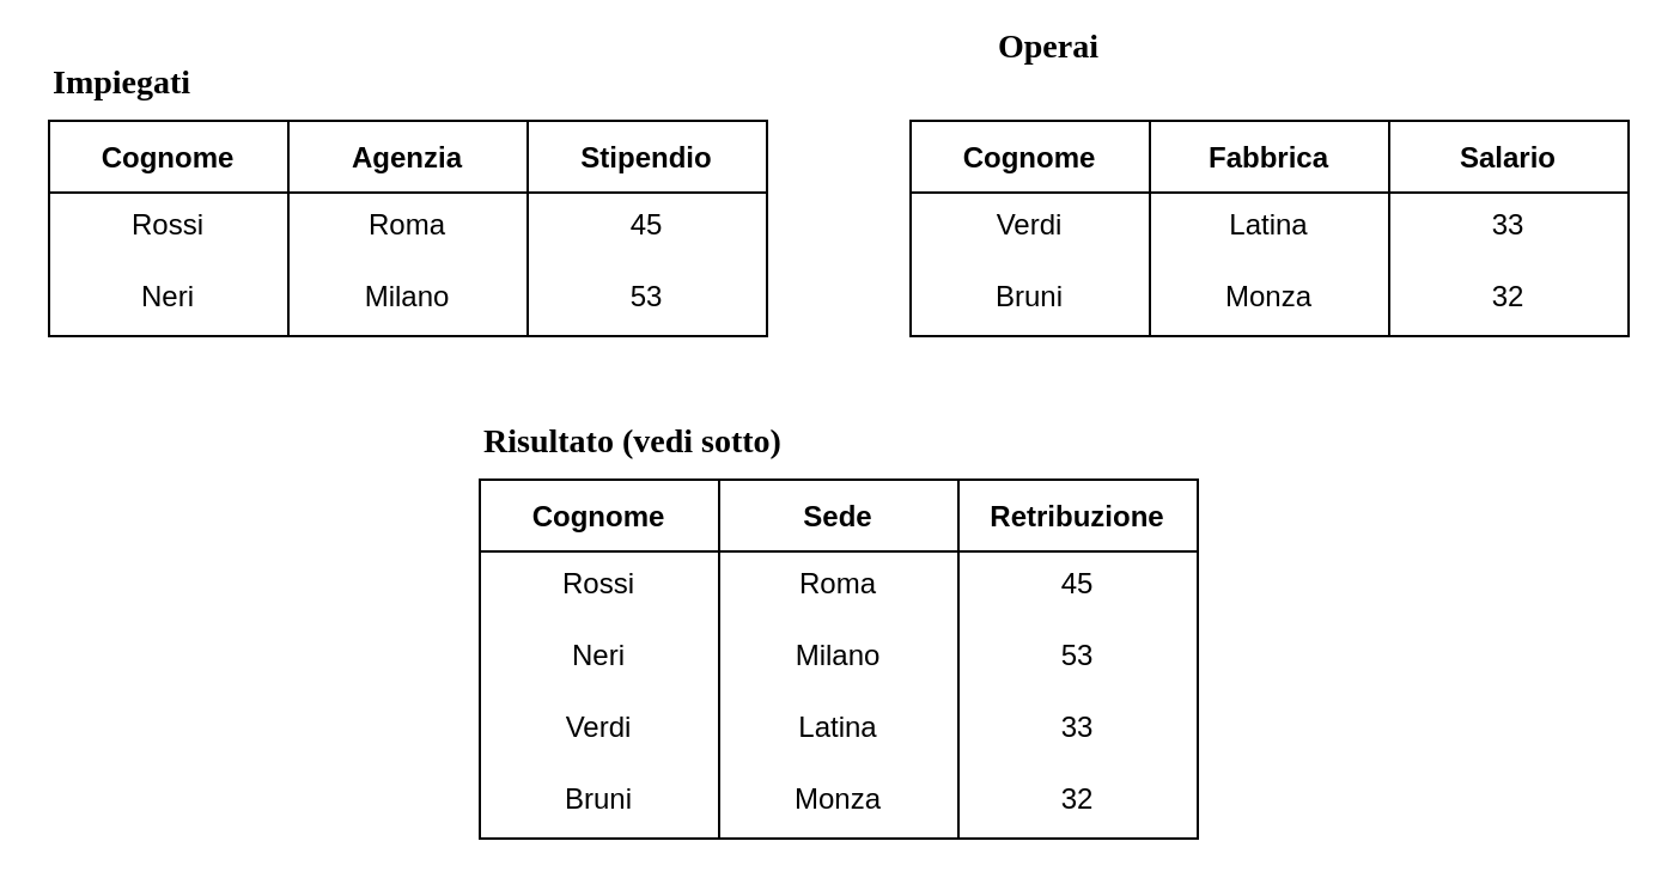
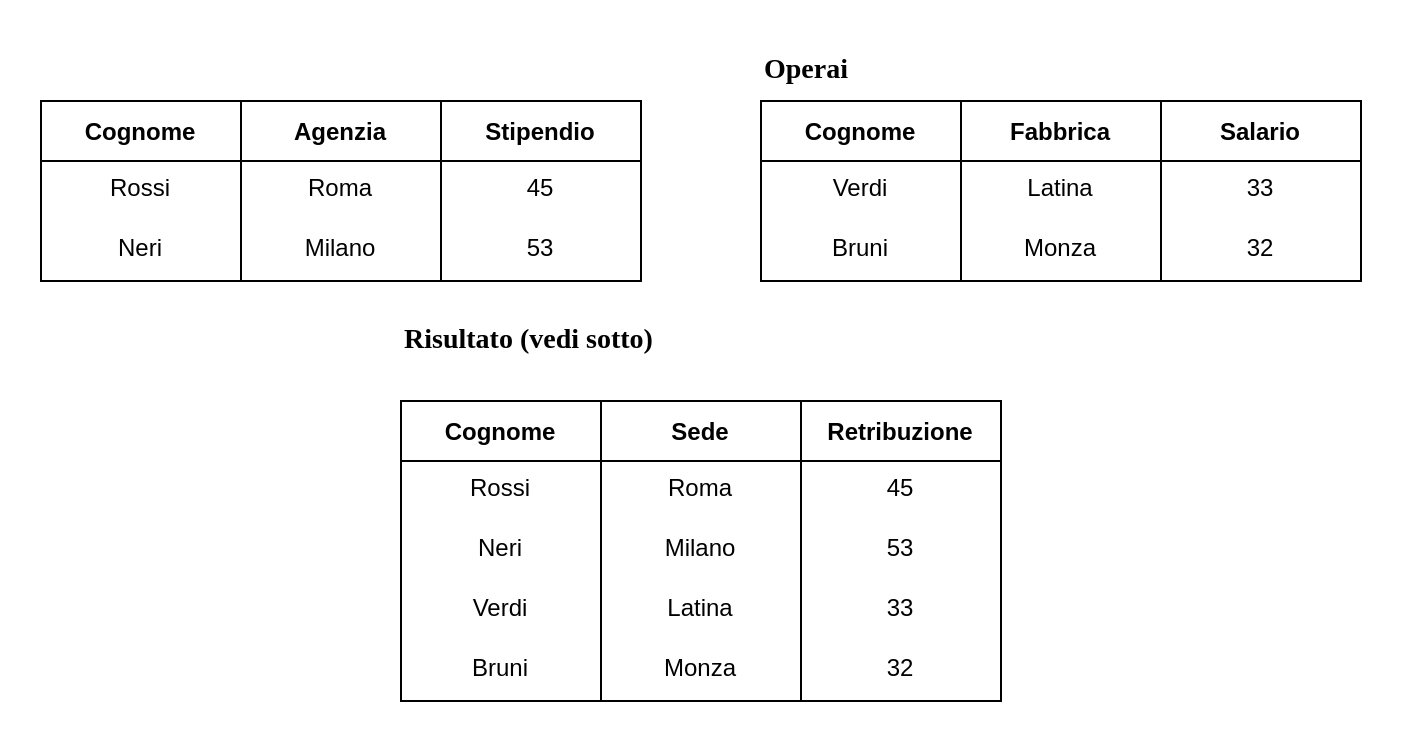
  <mxCell id="0" />
  <mxCell id="1" parent="0" />
  <mxCell id="2" value="Cognome" style="swimlane;startSize=30;" parent="1" vertex="1"><mxGeometry x="20" y="50" width="100" height="90" as="geometry" /></mxCell>
  <mxCell id="3" value="Rossi" style="text;strokeColor=none;fillColor=none;spacingLeft=4;spacingRight=4;overflow=hidden;rotatable=0;points=[[0,0.5],[1,0.5]];portConstraint=eastwest;fontSize=12;align=center;" parent="2" vertex="1"><mxGeometry y="30" width="100" height="30" as="geometry" /></mxCell>
  <mxCell id="4" value="Neri" style="text;strokeColor=none;fillColor=none;spacingLeft=4;spacingRight=4;overflow=hidden;rotatable=0;points=[[0,0.5],[1,0.5]];portConstraint=eastwest;fontSize=12;align=center;" parent="2" vertex="1"><mxGeometry y="60" width="100" height="30" as="geometry" /></mxCell>
  <mxCell id="5" value="Agenzia" style="swimlane;startSize=30;" parent="1" vertex="1"><mxGeometry x="120" y="50" width="100" height="90" as="geometry" /></mxCell>
  <mxCell id="6" value="Roma" style="text;strokeColor=none;fillColor=none;spacingLeft=4;spacingRight=4;overflow=hidden;rotatable=0;points=[[0,0.5],[1,0.5]];portConstraint=eastwest;fontSize=12;align=center;" parent="5" vertex="1"><mxGeometry y="30" width="100" height="30" as="geometry" /></mxCell>
  <mxCell id="7" value="Milano" style="text;strokeColor=none;fillColor=none;spacingLeft=4;spacingRight=4;overflow=hidden;rotatable=0;points=[[0,0.5],[1,0.5]];portConstraint=eastwest;fontSize=12;align=center;" parent="5" vertex="1"><mxGeometry y="60" width="100" height="30" as="geometry" /></mxCell>
  <mxCell id="8" value="Stipendio" style="swimlane;startSize=30;" parent="1" vertex="1"><mxGeometry x="220" y="50" width="100" height="90" as="geometry" /></mxCell>
  <mxCell id="9" value="45" style="text;strokeColor=none;fillColor=none;spacingLeft=4;spacingRight=4;overflow=hidden;rotatable=0;points=[[0,0.5],[1,0.5]];portConstraint=eastwest;fontSize=12;align=center;" parent="8" vertex="1"><mxGeometry y="30" width="100" height="30" as="geometry" /></mxCell>
  <mxCell id="10" value="53" style="text;strokeColor=none;fillColor=none;spacingLeft=4;spacingRight=4;overflow=hidden;rotatable=0;points=[[0,0.5],[1,0.5]];portConstraint=eastwest;fontSize=12;align=center;" parent="8" vertex="1"><mxGeometry y="60" width="100" height="30" as="geometry" /></mxCell>
- <mxCell id="11" value="Impiegati" style="text;html=1;align=left;verticalAlign=middle;resizable=0;points=[];autosize=1;strokeColor=none;fillColor=none;fontStyle=1;fontFamily=Times New Roman;fontSize=14;" parent="1" vertex="1"><mxGeometry x="20" y="20" width="80" height="30" as="geometry" /></mxCell>
  <mxCell id="12" value="Cognome" style="swimlane;startSize=30;" parent="1" vertex="1"><mxGeometry x="380" y="50" width="100" height="90" as="geometry" /></mxCell>
  <mxCell id="13" value="Verdi" style="text;strokeColor=none;fillColor=none;spacingLeft=4;spacingRight=4;overflow=hidden;rotatable=0;points=[[0,0.5],[1,0.5]];portConstraint=eastwest;fontSize=12;align=center;" parent="12" vertex="1"><mxGeometry y="30" width="100" height="30" as="geometry" /></mxCell>
  <mxCell id="14" value="Bruni" style="text;strokeColor=none;fillColor=none;spacingLeft=4;spacingRight=4;overflow=hidden;rotatable=0;points=[[0,0.5],[1,0.5]];portConstraint=eastwest;fontSize=12;align=center;" parent="12" vertex="1"><mxGeometry y="60" width="100" height="30" as="geometry" /></mxCell>
  <mxCell id="15" value="Fabbrica" style="swimlane;startSize=30;" parent="1" vertex="1"><mxGeometry x="480" y="50" width="100" height="90" as="geometry" /></mxCell>
  <mxCell id="16" value="Latina" style="text;strokeColor=none;fillColor=none;spacingLeft=4;spacingRight=4;overflow=hidden;rotatable=0;points=[[0,0.5],[1,0.5]];portConstraint=eastwest;fontSize=12;align=center;" parent="15" vertex="1"><mxGeometry y="30" width="100" height="30" as="geometry" /></mxCell>
  <mxCell id="17" value="Monza" style="text;strokeColor=none;fillColor=none;spacingLeft=4;spacingRight=4;overflow=hidden;rotatable=0;points=[[0,0.5],[1,0.5]];portConstraint=eastwest;fontSize=12;align=center;" parent="15" vertex="1"><mxGeometry y="60" width="100" height="30" as="geometry" /></mxCell>
  <mxCell id="18" value="Salario" style="swimlane;startSize=30;" parent="1" vertex="1"><mxGeometry x="580" y="50" width="100" height="90" as="geometry" /></mxCell>
  <mxCell id="19" value="33" style="text;strokeColor=none;fillColor=none;spacingLeft=4;spacingRight=4;overflow=hidden;rotatable=0;points=[[0,0.5],[1,0.5]];portConstraint=eastwest;fontSize=12;align=center;" parent="18" vertex="1"><mxGeometry y="30" width="100" height="30" as="geometry" /></mxCell>
  <mxCell id="20" value="32" style="text;strokeColor=none;fillColor=none;spacingLeft=4;spacingRight=4;overflow=hidden;rotatable=0;points=[[0,0.5],[1,0.5]];portConstraint=eastwest;fontSize=12;align=center;" parent="18" vertex="1"><mxGeometry y="60" width="100" height="30" as="geometry" /></mxCell>
- <mxCell id="21" value="Operai" style="text;html=1;align=left;verticalAlign=middle;resizable=0;points=[];autosize=1;strokeColor=none;fillColor=none;fontStyle=1;fontFamily=Times New Roman;fontSize=14;" parent="1" vertex="1"><mxGeometry x="415" y="5" width="70" height="30" as="geometry" /></mxCell>
+ <mxCell id="21" value="Operai" style="text;html=1;align=left;verticalAlign=middle;resizable=0;points=[];autosize=1;strokeColor=none;fillColor=none;fontStyle=1;fontFamily=Times New Roman;fontSize=14;" parent="1" vertex="1"><mxGeometry x="380" y="20" width="70" height="30" as="geometry" /></mxCell>
  <mxCell id="22" value="Cognome" style="swimlane;startSize=30;" parent="1" vertex="1"><mxGeometry x="200" y="200" width="100" height="150" as="geometry" /></mxCell>
  <mxCell id="23" value="Rossi" style="text;strokeColor=none;fillColor=none;spacingLeft=4;spacingRight=4;overflow=hidden;rotatable=0;points=[[0,0.5],[1,0.5]];portConstraint=eastwest;fontSize=12;align=center;" parent="22" vertex="1"><mxGeometry y="30" width="100" height="30" as="geometry" /></mxCell>
  <mxCell id="24" value="Neri" style="text;strokeColor=none;fillColor=none;spacingLeft=4;spacingRight=4;overflow=hidden;rotatable=0;points=[[0,0.5],[1,0.5]];portConstraint=eastwest;fontSize=12;align=center;" vertex="1" parent="22"><mxGeometry y="60" width="100" height="30" as="geometry" /></mxCell>
  <mxCell id="25" value="Verdi" style="text;strokeColor=none;fillColor=none;spacingLeft=4;spacingRight=4;overflow=hidden;rotatable=0;points=[[0,0.5],[1,0.5]];portConstraint=eastwest;fontSize=12;align=center;" vertex="1" parent="22"><mxGeometry y="90" width="100" height="30" as="geometry" /></mxCell>
  <mxCell id="26" value="Bruni" style="text;strokeColor=none;fillColor=none;spacingLeft=4;spacingRight=4;overflow=hidden;rotatable=0;points=[[0,0.5],[1,0.5]];portConstraint=eastwest;fontSize=12;align=center;" vertex="1" parent="22"><mxGeometry y="120" width="100" height="30" as="geometry" /></mxCell>
  <mxCell id="27" value="Sede" style="swimlane;startSize=30;" parent="1" vertex="1"><mxGeometry x="300" y="200" width="100" height="150" as="geometry" /></mxCell>
  <mxCell id="28" value="Roma" style="text;strokeColor=none;fillColor=none;spacingLeft=4;spacingRight=4;overflow=hidden;rotatable=0;points=[[0,0.5],[1,0.5]];portConstraint=eastwest;fontSize=12;align=center;" parent="27" vertex="1"><mxGeometry y="30" width="100" height="30" as="geometry" /></mxCell>
  <mxCell id="29" value="Milano" style="text;strokeColor=none;fillColor=none;spacingLeft=4;spacingRight=4;overflow=hidden;rotatable=0;points=[[0,0.5],[1,0.5]];portConstraint=eastwest;fontSize=12;align=center;" vertex="1" parent="27"><mxGeometry y="60" width="100" height="30" as="geometry" /></mxCell>
  <mxCell id="30" value="Latina" style="text;strokeColor=none;fillColor=none;spacingLeft=4;spacingRight=4;overflow=hidden;rotatable=0;points=[[0,0.5],[1,0.5]];portConstraint=eastwest;fontSize=12;align=center;" vertex="1" parent="27"><mxGeometry y="90" width="100" height="30" as="geometry" /></mxCell>
  <mxCell id="31" value="Monza" style="text;strokeColor=none;fillColor=none;spacingLeft=4;spacingRight=4;overflow=hidden;rotatable=0;points=[[0,0.5],[1,0.5]];portConstraint=eastwest;fontSize=12;align=center;" vertex="1" parent="27"><mxGeometry y="120" width="100" height="30" as="geometry" /></mxCell>
  <mxCell id="32" value="Retribuzione" style="swimlane;startSize=30;" parent="1" vertex="1"><mxGeometry x="400" y="200" width="100" height="150" as="geometry" /></mxCell>
  <mxCell id="33" value="45" style="text;strokeColor=none;fillColor=none;spacingLeft=4;spacingRight=4;overflow=hidden;rotatable=0;points=[[0,0.5],[1,0.5]];portConstraint=eastwest;fontSize=12;align=center;" parent="32" vertex="1"><mxGeometry y="30" width="100" height="30" as="geometry" /></mxCell>
  <mxCell id="34" value="53" style="text;strokeColor=none;fillColor=none;spacingLeft=4;spacingRight=4;overflow=hidden;rotatable=0;points=[[0,0.5],[1,0.5]];portConstraint=eastwest;fontSize=12;align=center;" vertex="1" parent="32"><mxGeometry y="60" width="100" height="30" as="geometry" /></mxCell>
  <mxCell id="35" value="33" style="text;strokeColor=none;fillColor=none;spacingLeft=4;spacingRight=4;overflow=hidden;rotatable=0;points=[[0,0.5],[1,0.5]];portConstraint=eastwest;fontSize=12;align=center;" vertex="1" parent="32"><mxGeometry y="90" width="100" height="30" as="geometry" /></mxCell>
  <mxCell id="36" value="32" style="text;strokeColor=none;fillColor=none;spacingLeft=4;spacingRight=4;overflow=hidden;rotatable=0;points=[[0,0.5],[1,0.5]];portConstraint=eastwest;fontSize=12;align=center;" vertex="1" parent="32"><mxGeometry y="120" width="100" height="30" as="geometry" /></mxCell>
- <mxCell id="37" value="&lt;div&gt;Risultato (vedi sotto)&lt;/div&gt;" style="text;html=1;align=left;verticalAlign=middle;resizable=0;points=[];autosize=1;strokeColor=none;fillColor=none;fontStyle=1;fontFamily=Times New Roman;fontSize=14;" parent="1" vertex="1"><mxGeometry x="200" y="170" width="150" height="30" as="geometry" /></mxCell>
+ <mxCell id="37" value="&lt;div&gt;Risultato (vedi sotto)&lt;/div&gt;" style="text;html=1;align=left;verticalAlign=middle;resizable=0;points=[];autosize=1;strokeColor=none;fillColor=none;fontStyle=1;fontFamily=Times New Roman;fontSize=14;" parent="1" vertex="1"><mxGeometry x="200" y="155" width="150" height="30" as="geometry" /></mxCell>
